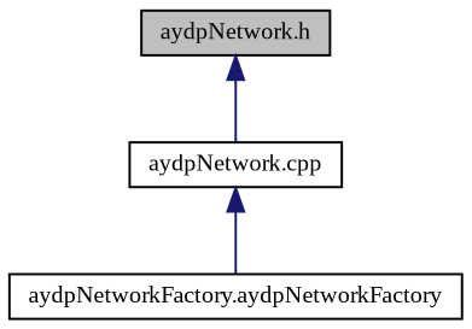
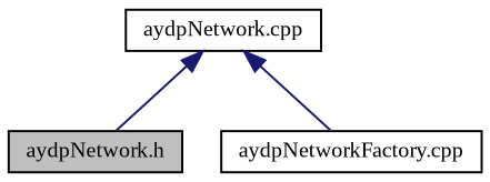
  digraph {
    fontname="Liberation Serif"
    node [color=black fillcolor=white fontname="Liberation Serif" fontsize=10 shape=record style=filled]
    edge [color=midnightblue dir=back fontname="Liberation Serif" fontsize=10 labelfontname=Helvetica labelfontsize=10 style=solid]
    n1 [fillcolor=grey75 fontcolor=black height=0.2 label="aydpNetwork.h" width=0.4]
    n2 [height=0.2 label="aydpNetwork.cpp" width=0.4]
-   n3 [height=0.2 label="aydpNetworkFactory.aydpNetworkFactory" width=0.4]
-   n1 -> n2
+   n3 [height=0.2 label="aydpNetworkFactory.cpp" width=0.4]
+   n2 -> n1
    n2 -> n3
  }
